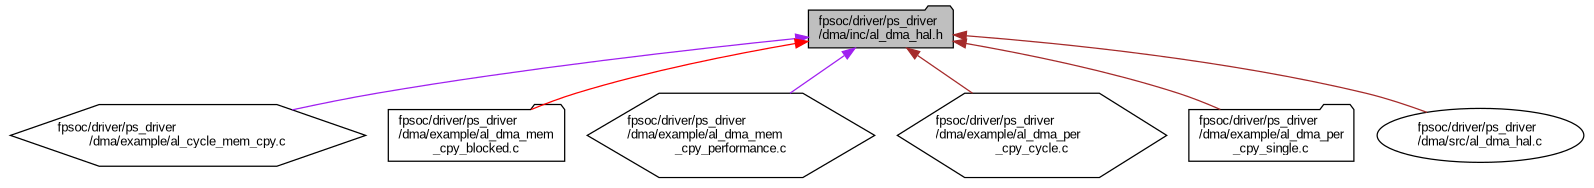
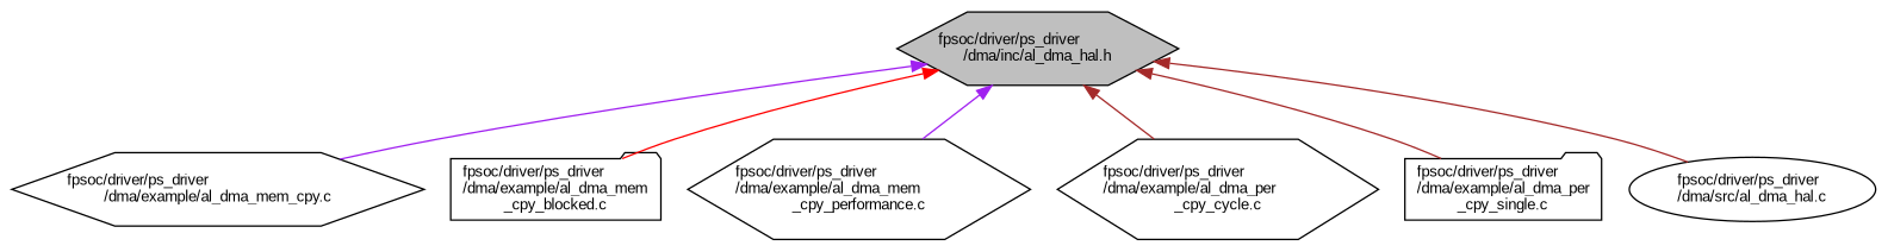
  digraph {
    fontname="Liberation Sans"
    node [color=black fillcolor=white fontname="Liberation Sans" fontsize=10 shape=hexagon style=filled]
    edge [color=brown dir=back fontname="Liberation Sans" fontsize=10 labelfontname=Helvetica labelfontsize=10 style=solid]
-   n1 [fillcolor=grey75 fontcolor=black height=0.2 label="fpsoc/driver/ps_driver\l/dma/inc/al_dma_hal.h" shape=folder width=0.4]
-   n2 [height=0.2 label="fpsoc/driver/ps_driver\l/dma/example/al_cycle_mem_cpy.c" width=0.4]
+   n1 [fillcolor=grey75 fontcolor=black height=0.2 label="fpsoc/driver/ps_driver\l/dma/inc/al_dma_hal.h" width=0.4]
+   n2 [height=0.2 label="fpsoc/driver/ps_driver\l/dma/example/al_dma_mem_cpy.c" width=0.4]
    n3 [height=0.2 label="fpsoc/driver/ps_driver\l/dma/example/al_dma_mem\l_cpy_blocked.c" shape=folder width=0.4]
    n4 [height=0.2 label="fpsoc/driver/ps_driver\l/dma/example/al_dma_mem\l_cpy_performance.c" width=0.4]
    n5 [height=0.2 label="fpsoc/driver/ps_driver\l/dma/example/al_dma_per\l_cpy_cycle.c" width=0.4]
    n6 [height=0.2 label="fpsoc/driver/ps_driver\l/dma/example/al_dma_per\l_cpy_single.c" shape=folder width=0.4]
    n7 [height=0.2 label="fpsoc/driver/ps_driver\l/dma/src/al_dma_hal.c" shape=ellipse width=0.4]
    n1 -> n2 [color=purple]
    n1 -> n3 [color=red]
    n1 -> n4 [color=purple]
    n1 -> n5
    n1 -> n6
    n1 -> n7
  }
